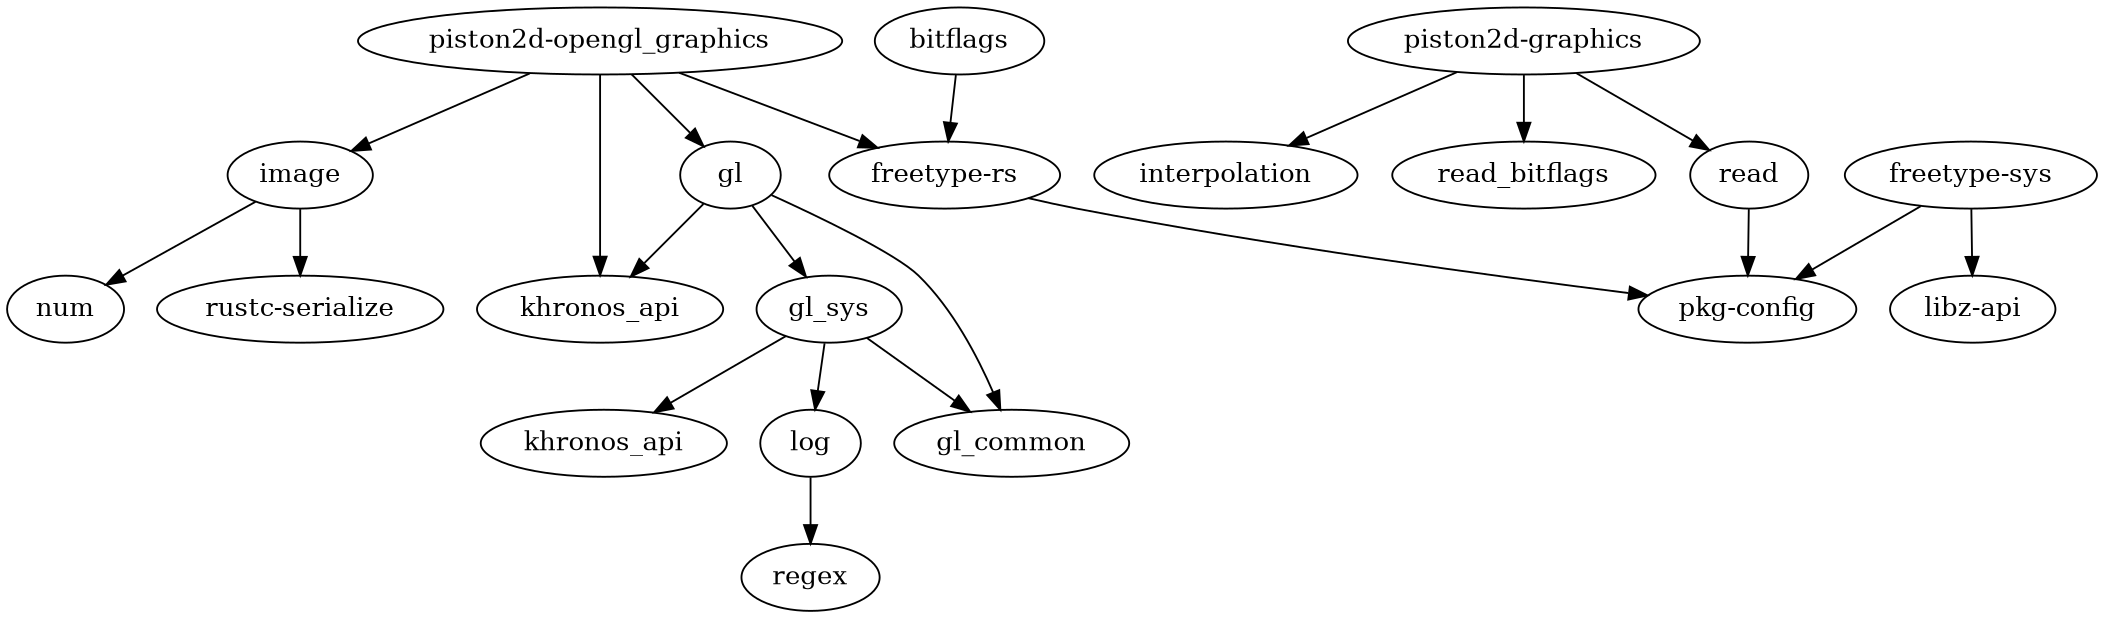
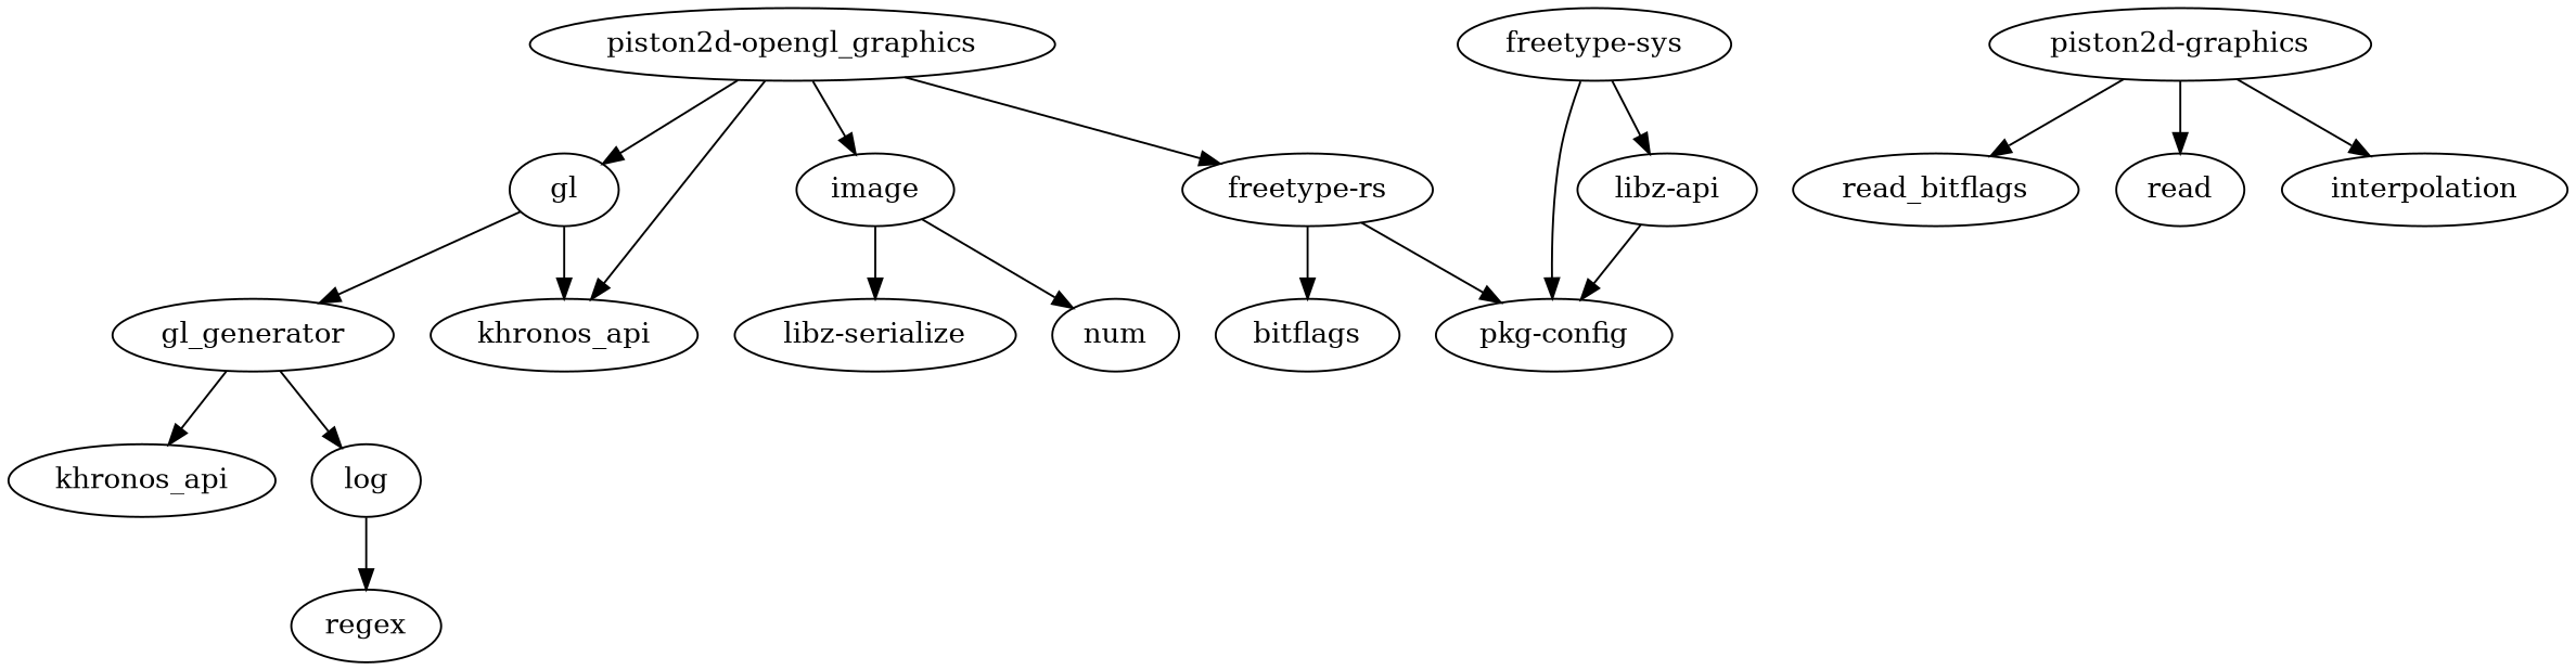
  digraph {
    n1 [label="piston2d-opengl_graphics"]
    n2 [label="freetype-rs"]
    n3 [label=gl]
    n4 [label=khronos_api]
    n5 [label=image]
    n6 [label=bitflags]
    n7 [label="pkg-config"]
-   n8 [label=gl_common]
-   n9 [label=gl_sys]
+   n9 [label=gl_generator]
    n10 [label=num]
-   n11 [label="rustc-serialize"]
+   n11 [label="libz-serialize"]
    n12 [label="piston2d-graphics"]
    n13 [label=read_bitflags]
    n14 [label=read]
    n15 [label=interpolation]
    n16 [label="freetype-sys"]
    n17 [label="libz-api"]
    n18 [label=khronos_api]
    n19 [label=log]
    n20 [label=regex]
    n1 -> n2
    n1 -> n3
    n1 -> n4
    n1 -> n5
-   n6 -> n2
+   n2 -> n6
    n2 -> n7
    n3 -> n4
-   n3 -> n8
    n3 -> n9
    n5 -> n10
    n5 -> n11
-   n9 -> n8
    n9 -> n18
    n9 -> n19
    n12 -> n13
    n12 -> n14
    n12 -> n15
    n16 -> n7
    n16 -> n17
-   n14 -> n7
+   n17 -> n7
    n19 -> n20
  }
